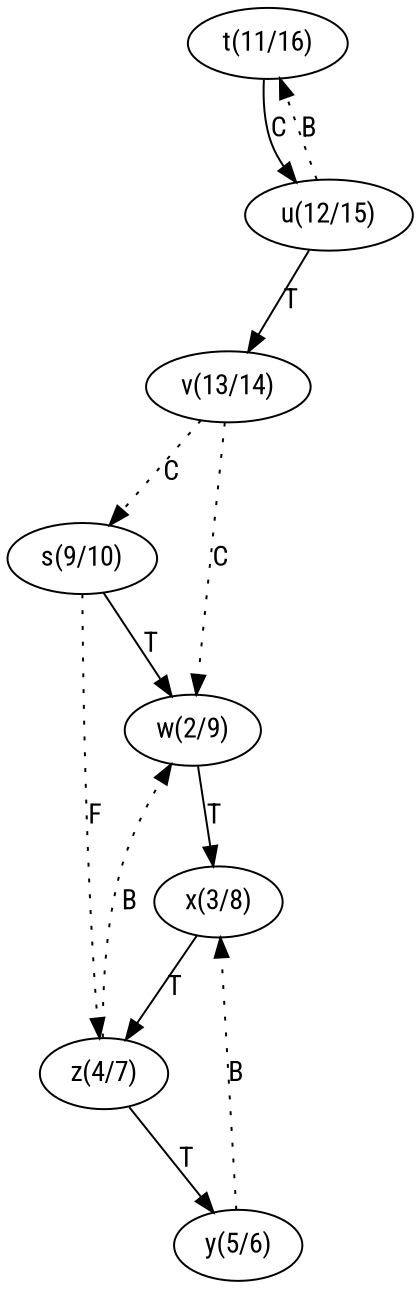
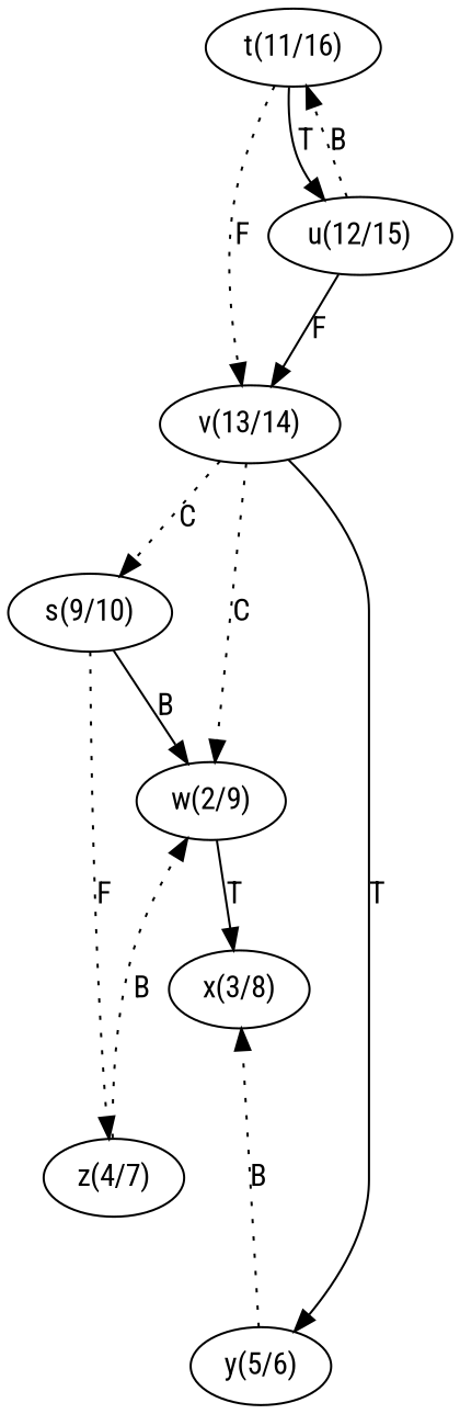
  digraph {
    fontname="Roboto Condensed"
    node [fontname="Roboto Condensed"]
    edge [fontname="Roboto Condensed" style=dotted]
    n1 [label="s(9/10)"]
    n2 [label="w(2/9)"]
    n3 [label="z(4/7)"]
    n4 [label="x(3/8)"]
    n5 [label="y(5/6)"]
    n6 [label="t(11/16)"]
    n7 [label="u(12/15)"]
    n8 [label="v(13/14)"]
-   n1 -> n2 [label=T style=""]
+   n1 -> n2 [label=B style=""]
    n1 -> n3 [label=F]
    n2 -> n4 [label=T style=""]
    n3 -> n2 [label=B]
-   n3 -> n5 [label=T style=""]
-   n4 -> n3 [label=T style=""]
+   n8 -> n5 [label=T style=""]
    n5 -> n4 [label=B]
-   n6 -> n7 [label=C style=""]
+   n6 -> n7 [label=T style=""]
+   n6 -> n8 [label=F]
    n7 -> n6 [label=B]
-   n7 -> n8 [label=T style=""]
+   n7 -> n8 [label=F style=""]
    n8 -> n1 [label=C]
    n8 -> n2 [label=C]
  }
